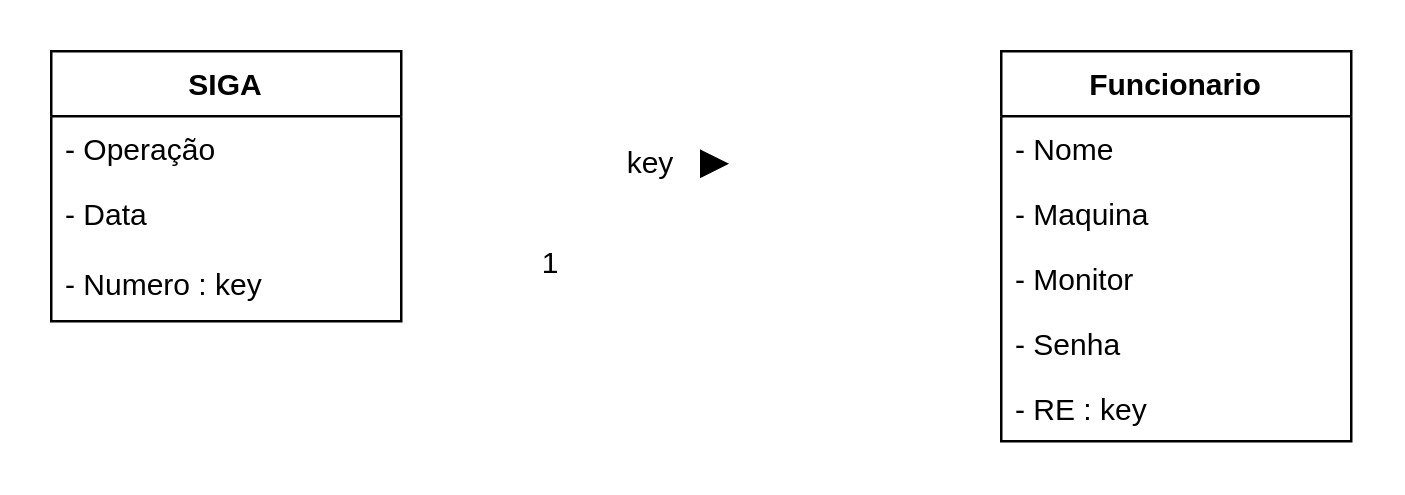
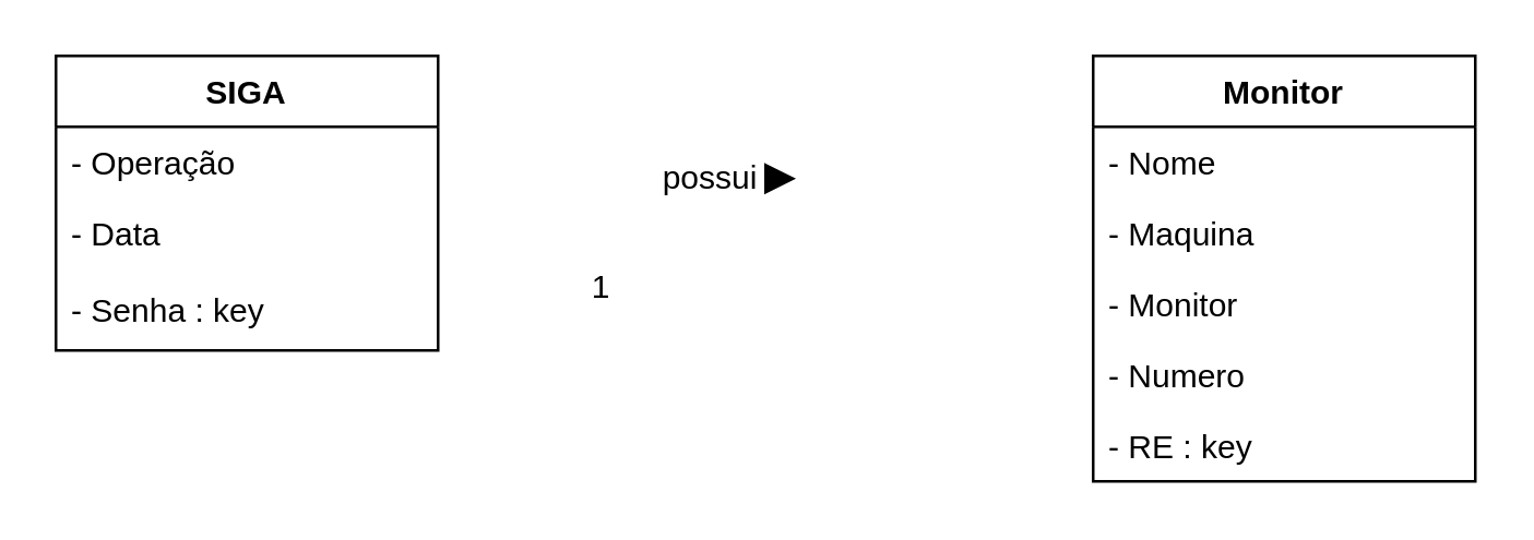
  <mxCell id="0" />
  <mxCell id="1" parent="0" />
  <mxCell id="2" value="SIGA" style="swimlane;fontStyle=1;childLayout=stackLayout;horizontal=1;startSize=26;fillColor=none;horizontalStack=0;resizeParent=1;resizeParentMax=0;resizeLast=0;collapsible=1;marginBottom=0;" vertex="1" parent="1"><mxGeometry x="20" y="20" width="140" height="108" as="geometry" /></mxCell>
  <mxCell id="3" value="- Operação" style="text;strokeColor=none;fillColor=none;align=left;verticalAlign=top;spacingLeft=4;spacingRight=4;overflow=hidden;rotatable=0;points=[[0,0.5],[1,0.5]];portConstraint=eastwest;" vertex="1" parent="2"><mxGeometry y="26" width="140" height="26" as="geometry" /></mxCell>
  <mxCell id="4" value="- Data" style="text;strokeColor=none;fillColor=none;align=left;verticalAlign=top;spacingLeft=4;spacingRight=4;overflow=hidden;rotatable=0;points=[[0,0.5],[1,0.5]];portConstraint=eastwest;" vertex="1" parent="2"><mxGeometry y="52" width="140" height="28" as="geometry" /></mxCell>
- <mxCell id="5" value="- Numero : key" style="text;strokeColor=none;fillColor=none;align=left;verticalAlign=top;spacingLeft=4;spacingRight=4;overflow=hidden;rotatable=0;points=[[0,0.5],[1,0.5]];portConstraint=eastwest;" vertex="1" parent="2"><mxGeometry y="80" width="140" height="28" as="geometry" /></mxCell>
- <mxCell id="6" value="Funcionario" style="swimlane;fontStyle=1;childLayout=stackLayout;horizontal=1;startSize=26;fillColor=none;horizontalStack=0;resizeParent=1;resizeParentMax=0;resizeLast=0;collapsible=1;marginBottom=0;" vertex="1" parent="1"><mxGeometry x="400" y="20" width="140" height="156" as="geometry" /></mxCell>
+ <mxCell id="5" value="- Senha : key" style="text;strokeColor=none;fillColor=none;align=left;verticalAlign=top;spacingLeft=4;spacingRight=4;overflow=hidden;rotatable=0;points=[[0,0.5],[1,0.5]];portConstraint=eastwest;" vertex="1" parent="2"><mxGeometry y="80" width="140" height="28" as="geometry" /></mxCell>
+ <mxCell id="6" value="Monitor" style="swimlane;fontStyle=1;childLayout=stackLayout;horizontal=1;startSize=26;fillColor=none;horizontalStack=0;resizeParent=1;resizeParentMax=0;resizeLast=0;collapsible=1;marginBottom=0;" vertex="1" parent="1"><mxGeometry x="400" y="20" width="140" height="156" as="geometry" /></mxCell>
  <mxCell id="7" value="- Nome" style="text;strokeColor=none;fillColor=none;align=left;verticalAlign=top;spacingLeft=4;spacingRight=4;overflow=hidden;rotatable=0;points=[[0,0.5],[1,0.5]];portConstraint=eastwest;" vertex="1" parent="6"><mxGeometry y="26" width="140" height="26" as="geometry" /></mxCell>
  <mxCell id="8" value="- Maquina" style="text;strokeColor=none;fillColor=none;align=left;verticalAlign=top;spacingLeft=4;spacingRight=4;overflow=hidden;rotatable=0;points=[[0,0.5],[1,0.5]];portConstraint=eastwest;" vertex="1" parent="6"><mxGeometry y="52" width="140" height="26" as="geometry" /></mxCell>
  <mxCell id="9" value="- Monitor" style="text;strokeColor=none;fillColor=none;align=left;verticalAlign=top;spacingLeft=4;spacingRight=4;overflow=hidden;rotatable=0;points=[[0,0.5],[1,0.5]];portConstraint=eastwest;" vertex="1" parent="6"><mxGeometry y="78" width="140" height="26" as="geometry" /></mxCell>
- <mxCell id="10" value="- Senha" style="text;strokeColor=none;fillColor=none;align=left;verticalAlign=top;spacingLeft=4;spacingRight=4;overflow=hidden;rotatable=0;points=[[0,0.5],[1,0.5]];portConstraint=eastwest;" vertex="1" parent="6"><mxGeometry y="104" width="140" height="26" as="geometry" /></mxCell>
+ <mxCell id="10" value="- Numero" style="text;strokeColor=none;fillColor=none;align=left;verticalAlign=top;spacingLeft=4;spacingRight=4;overflow=hidden;rotatable=0;points=[[0,0.5],[1,0.5]];portConstraint=eastwest;" vertex="1" parent="6"><mxGeometry y="104" width="140" height="26" as="geometry" /></mxCell>
  <mxCell id="11" value="- RE : key" style="text;strokeColor=none;fillColor=none;align=left;verticalAlign=top;spacingLeft=4;spacingRight=4;overflow=hidden;rotatable=0;points=[[0,0.5],[1,0.5]];portConstraint=eastwest;" vertex="1" parent="6"><mxGeometry y="130" width="140" height="26" as="geometry" /></mxCell>
  <mxCell id="12" value="" style="group" vertex="1" connectable="0" parent="1"><mxGeometry x="230" y="50" width="60" height="30" as="geometry" /></mxCell>
- <mxCell id="13" value="key" style="text;html=1;strokeColor=none;fillColor=none;align=center;verticalAlign=middle;whiteSpace=wrap;rounded=0;" vertex="1" parent="12"><mxGeometry width="60" height="30" as="geometry" /></mxCell>
+ <mxCell id="13" value="possui" style="text;html=1;strokeColor=none;fillColor=none;align=center;verticalAlign=middle;whiteSpace=wrap;rounded=0;" vertex="1" parent="12"><mxGeometry width="60" height="30" as="geometry" /></mxCell>
  <mxCell id="14" value="" style="triangle;whiteSpace=wrap;html=1;labelBackgroundColor=none;fillColor=#000000;" vertex="1" parent="12"><mxGeometry x="50" y="10" width="10" height="10" as="geometry" /></mxCell>
  <mxCell id="15" value="1" style="text;html=1;strokeColor=none;fillColor=none;align=center;verticalAlign=middle;whiteSpace=wrap;rounded=0;labelBackgroundColor=none;" vertex="1" parent="1"><mxGeometry x="190" y="90" width="60" height="30" as="geometry" /></mxCell>
